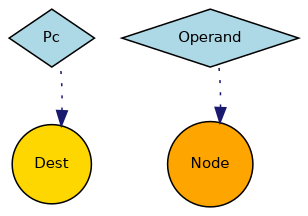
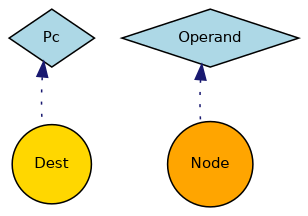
  digraph {
    node [color=black fillcolor=lightblue fontname=Helvetica fontsize=10 shape=diamond style=filled]
    edge [color=midnightblue dir=back fontname=Helvetica fontsize=10 labelfontname=Helvetica labelfontsize=10 style=dotted]
    n1 [fontcolor=black height=0.2 label=Pc width=0.4]
    n2 [fillcolor=gold height=0.2 label=Dest shape=circle width=0.4]
    n3 [height=0.2 label=Operand width=0.4]
    n4 [fillcolor=orange height=0.2 label="Node" shape=circle width=0.4]
-   n2 -> n1
-   n4 -> n3
+   n1 -> n2
+   n3 -> n4
  }
